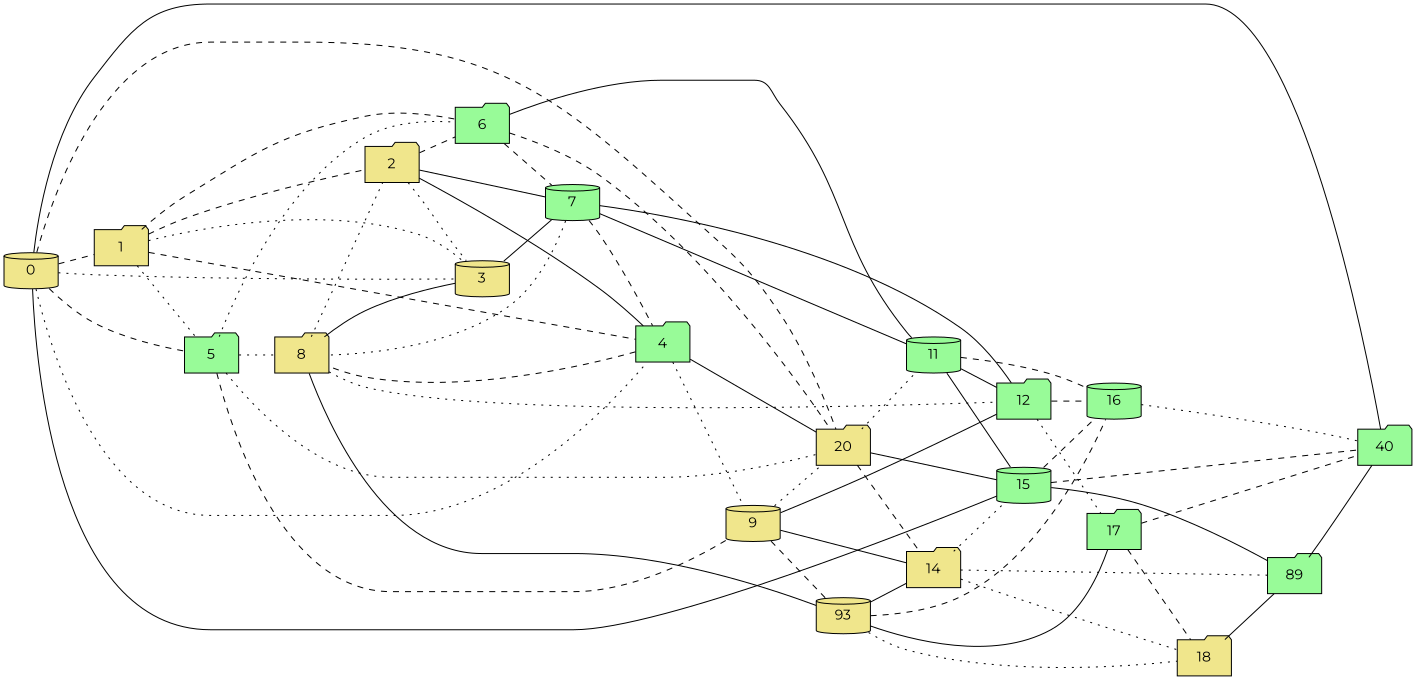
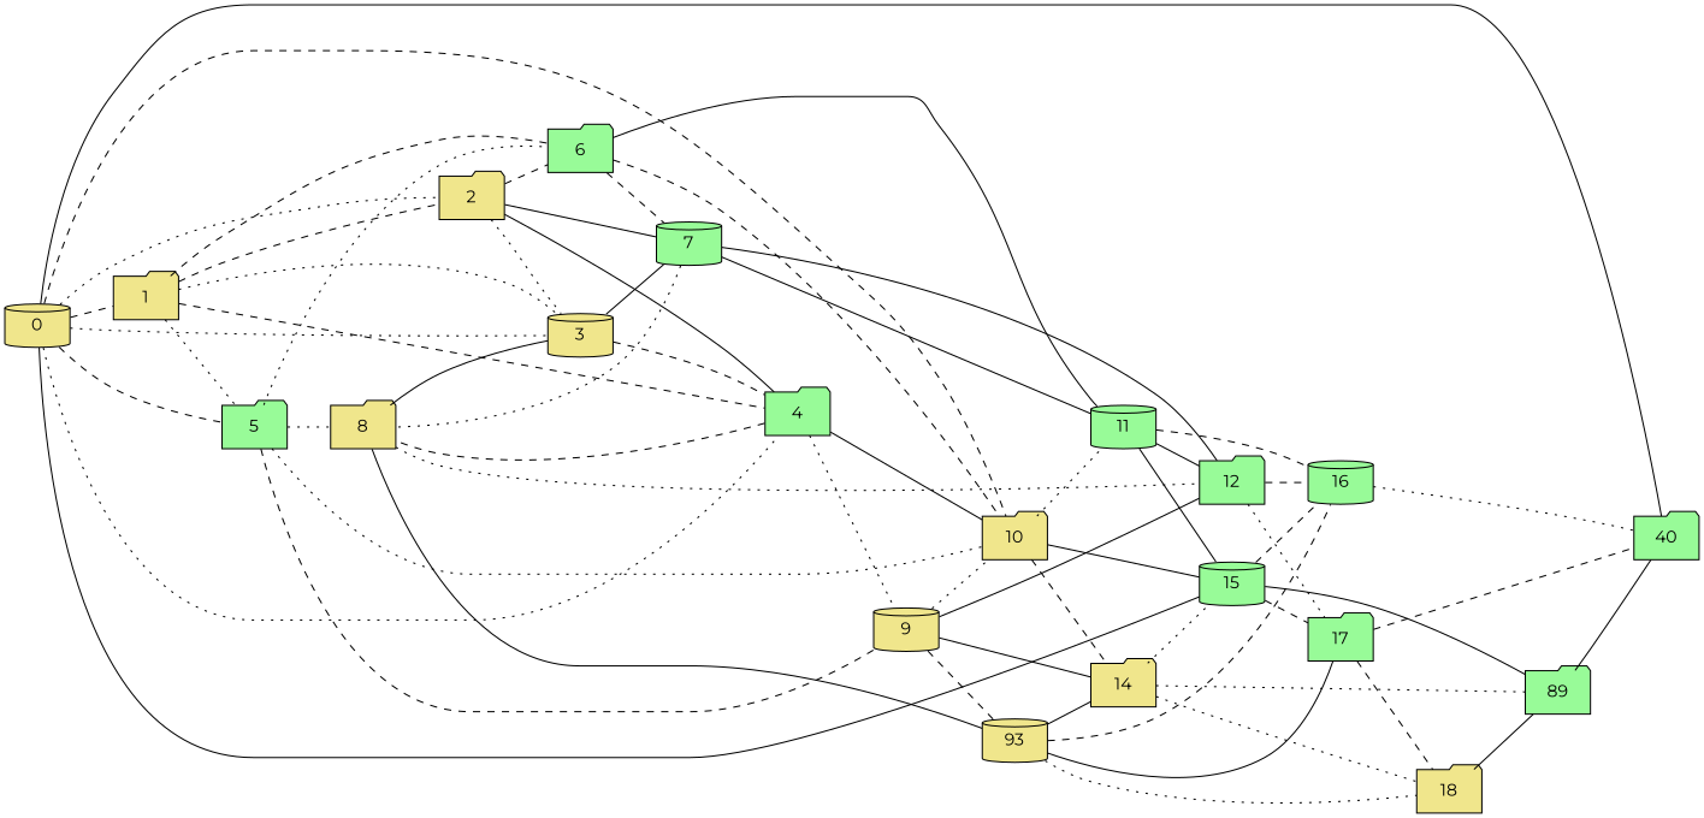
  graph {
    fontname=Montserrat
    rankdir=LR
    node [fillcolor=palegreen fontname=Montserrat shape=folder style=filled]
    edge [fontname=Montserrat style=solid]
    8 [fillcolor=khaki]
    n2 [fillcolor=khaki label=93 shape=cylinder]
    12
    14 [fillcolor=khaki]
    16 [shape=cylinder]
    17
    18 [fillcolor=khaki]
    15 [shape=cylinder]
    n9 [label=89]
    n10 [label=40]
    0 [fillcolor=khaki shape=cylinder]
    1 [fillcolor=khaki]
-   10 [fillcolor=khaki label=20]
+   10 [fillcolor=khaki]
    2 [fillcolor=khaki]
    3 [fillcolor=khaki shape=cylinder]
    4
    5
    6
    11 [shape=cylinder]
    7 [shape=cylinder]
    9 [fillcolor=khaki shape=cylinder]
    8 -- n2
    8 -- 12 [style=dotted]
    n2 -- 14
    n2 -- 16 [style=dashed]
    n2 -- 17
    n2 -- 18 [style=dotted]
    12 -- 16 [style=dashed]
    12 -- 17 [style=dotted]
    14 -- 18 [style=dotted]
    14 -- 15 [style=dotted]
    14 -- n9 [style=dotted]
    16 -- n10 [style=dotted]
    17 -- 18 [style=dashed]
    17 -- n10 [style=dashed]
    18 -- n9
    15 -- 16 [style=dashed]
    15 -- n9
-   15 -- n10 [style=dashed]
+   15 -- 17 [style=dashed]
    n9 -- n10
    0 -- 15
    0 -- n10
    0 -- 1 [style=dashed]
    0 -- 10 [style=dashed]
-   8 -- 2 [style=dotted]
+   0 -- 2 [style=dotted]
    0 -- 3 [style=dotted]
    0 -- 4 [style=dotted]
    0 -- 5 [style=dashed]
    1 -- 2 [style=dashed]
    1 -- 3 [style=dotted]
    1 -- 4 [style=dashed]
    1 -- 5 [style=dotted]
    1 -- 6 [style=dashed]
    10 -- 14 [style=dashed]
    10 -- 15
    10 -- 11 [style=dotted]
    2 -- 3 [style=dotted]
    2 -- 4
    2 -- 6 [style=dashed]
    2 -- 7
    3 -- 8
-   7 -- 4 [style=dashed]
+   3 -- 4 [style=dashed]
    3 -- 7
    4 -- 8 [style=dashed]
    4 -- 10
    4 -- 9 [style=dotted]
    5 -- 8 [style=dotted]
    5 -- 10 [style=dotted]
    5 -- 6 [style=dotted]
    5 -- 9 [style=dashed]
    6 -- 10 [style=dashed]
    6 -- 11
    6 -- 7 [style=dashed]
    11 -- 12
    11 -- 16 [style=dashed]
    11 -- 15
    7 -- 8 [style=dotted]
    7 -- 12
    7 -- 11
    9 -- n2 [style=dashed]
    9 -- 12
    9 -- 14
    9 -- 10 [style=dotted]
  }
